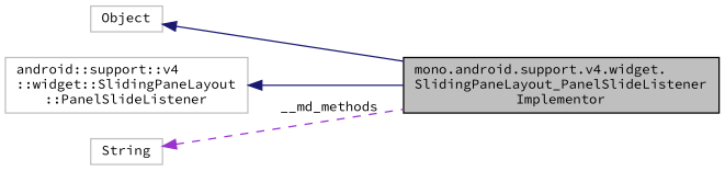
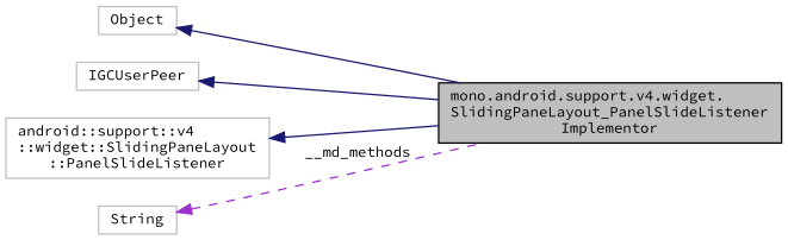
  digraph {
    rankdir=LR
    fontname="Source Code Pro"
    node [color=grey75 fillcolor=white fontname="Source Code Pro" fontsize=10 shape=record style=filled]
    edge [color=midnightblue dir=back fontname="Source Code Pro" fontsize=10 labelfontname=Helvetica labelfontsize=10 style=solid]
    n1 [color=black fillcolor=grey75 fontcolor=black height=0.2 label="mono.android.support.v4.widget.\lSlidingPaneLayout_PanelSlideListener\lImplementor" width=0.4]
    n2 [height=0.2 label=Object width=0.4]
+   n3 [height=0.2 label=IGCUserPeer width=0.4]
    n4 [height=0.2 label="android::support::v4\l::widget::SlidingPaneLayout\l::PanelSlideListener" width=0.4]
    n5 [height=0.2 label=String width=0.4]
    n2 -> n1
+   n3 -> n1
    n4 -> n1
    n5 -> n1 [color=darkorchid3 label=" __md_methods" style=dashed]
  }
